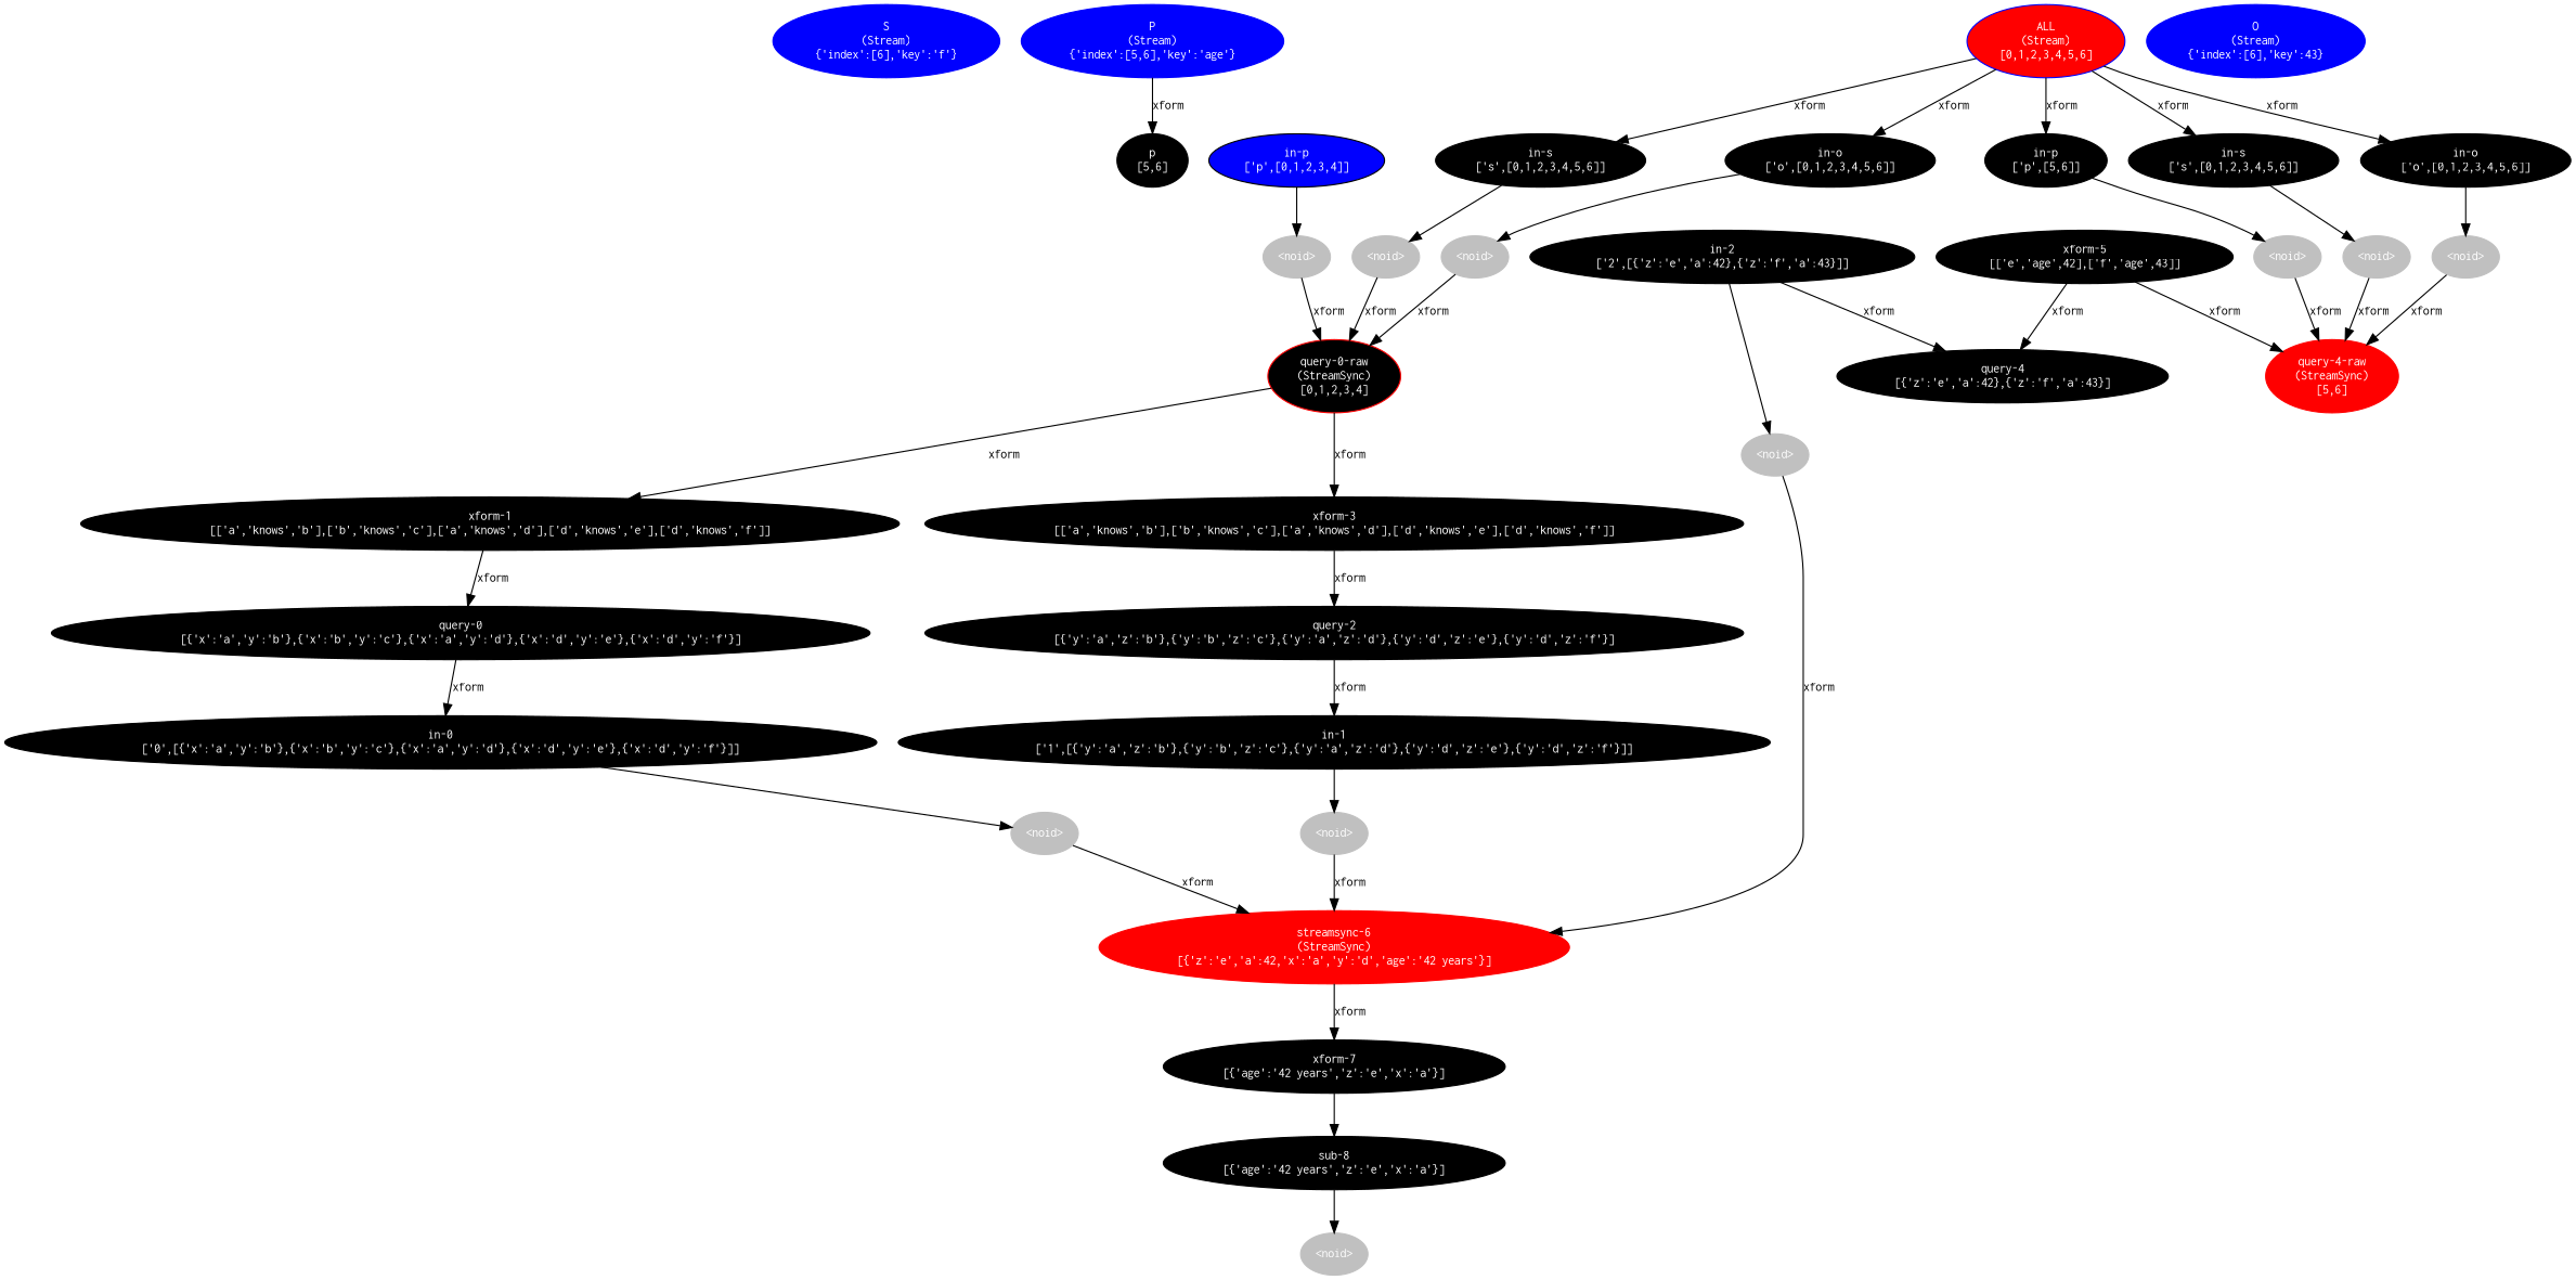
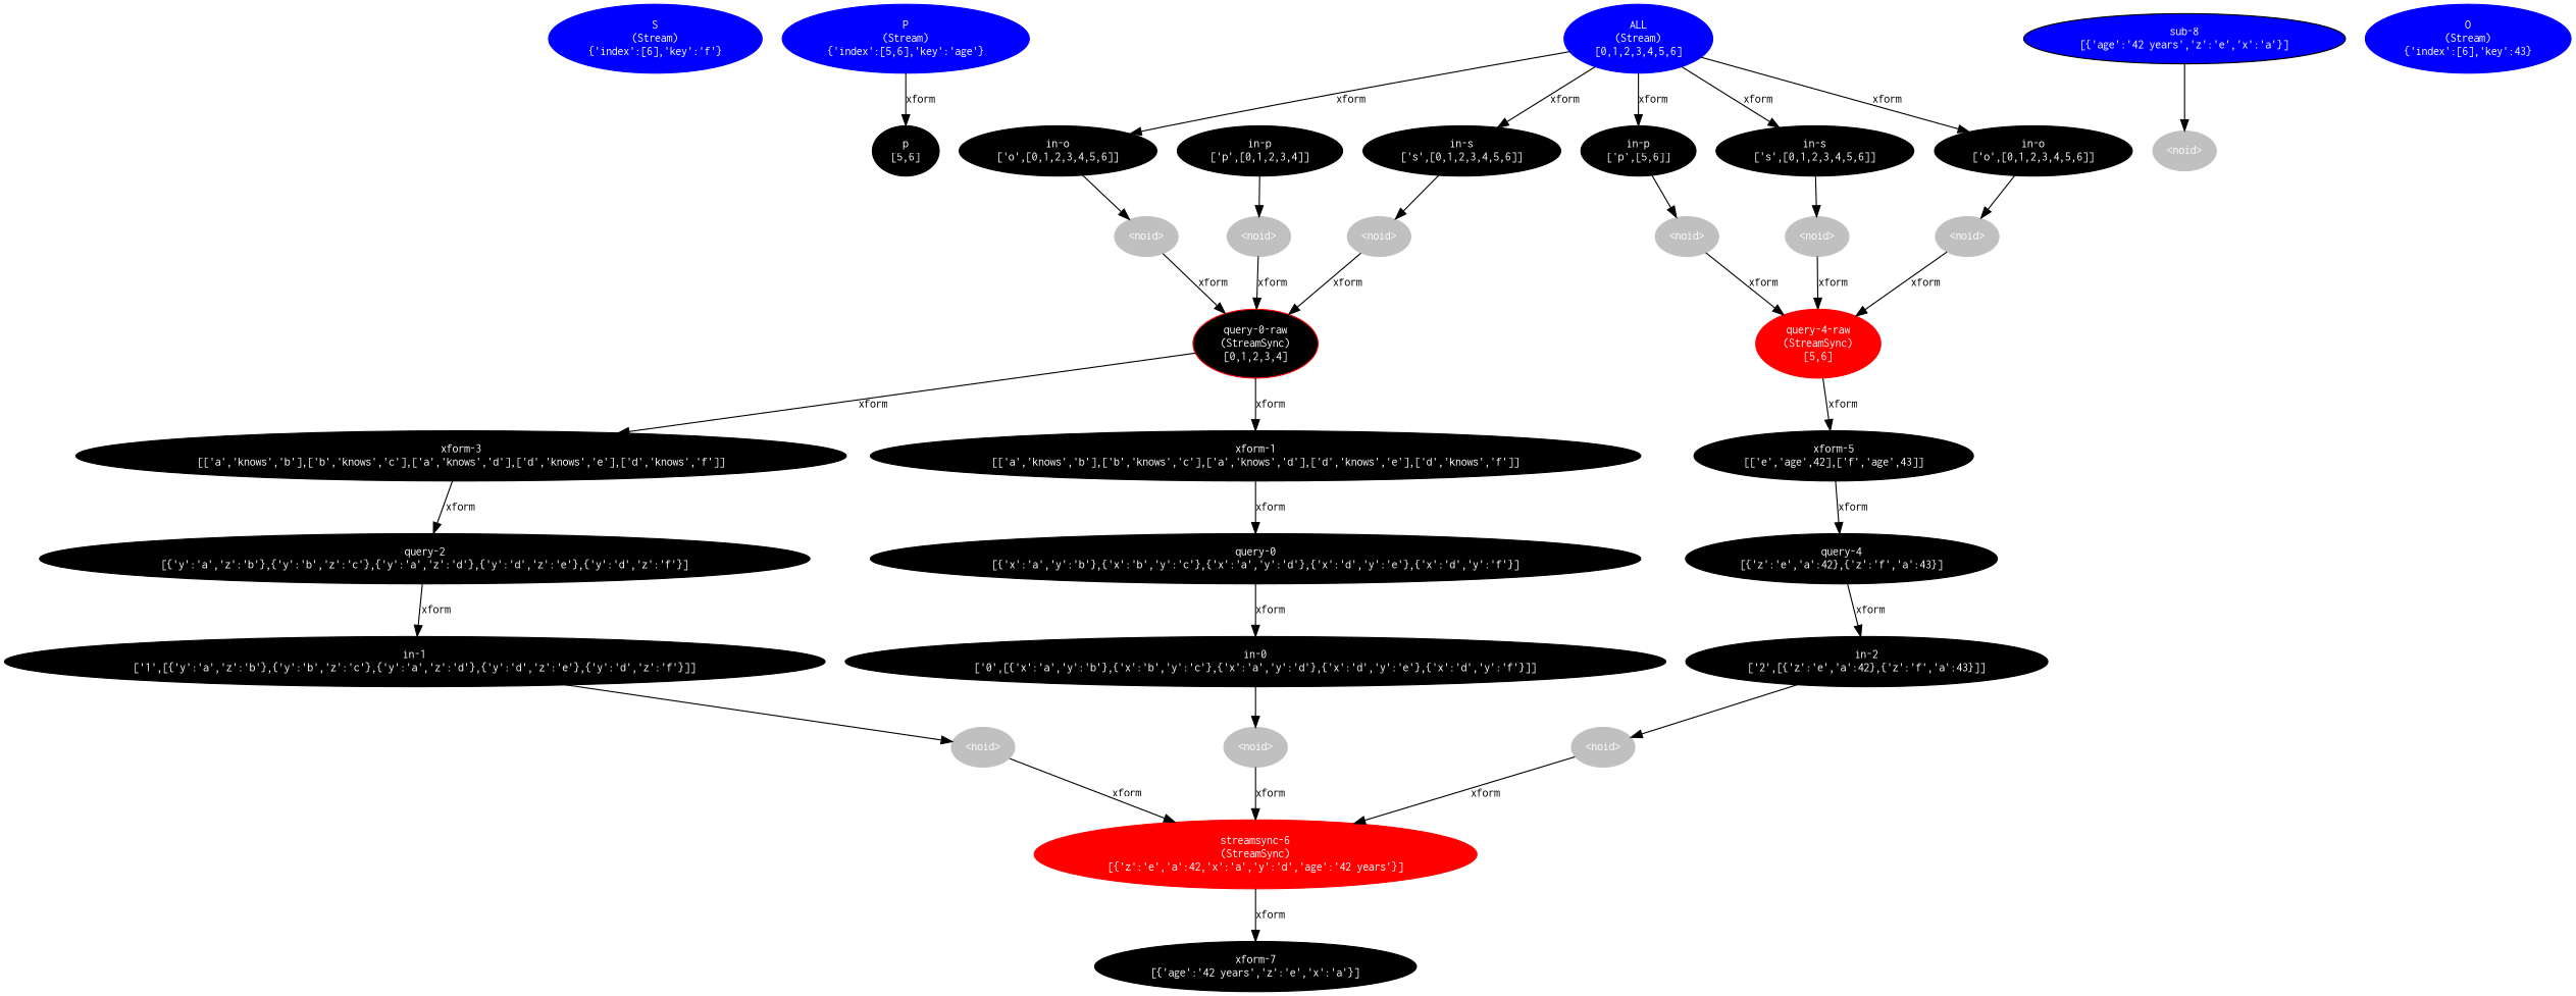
  digraph {
    node [color=black fontcolor=white fontname=Inconsolata fontsize=11 style=filled]
    edge [fontname=Inconsolata fontsize=11]
    n1 [color=blue label="S\n(Stream)\n{'index':[6],'key':'f'}"]
    n2 [color=blue label="P\n(Stream)\n{'index':[5,6],'key':'age'}"]
    n3 [label="p\n[5,6]"]
-   n4 [label="in-p\n['p',[0,1,2,3,4]]" fillcolor=blue]
+   n4 [label="in-p\n['p',[0,1,2,3,4]]"]
    n5 [color=gray label="<noid>"]
    n6 [color=red fillcolor=black label="query-0-raw\n(StreamSync)\n[0,1,2,3,4]"]
    n7 [label="xform-1\n[['a','knows','b'],['b','knows','c'],['a','knows','d'],['d','knows','e'],['d','knows','f']]"]
    n8 [label="xform-3\n[['a','knows','b'],['b','knows','c'],['a','knows','d'],['d','knows','e'],['d','knows','f']]"]
    n9 [label="query-0\n[{'x':'a','y':'b'},{'x':'b','y':'c'},{'x':'a','y':'d'},{'x':'d','y':'e'},{'x':'d','y':'f'}]"]
    n10 [label="query-2\n[{'y':'a','z':'b'},{'y':'b','z':'c'},{'y':'a','z':'d'},{'y':'d','z':'e'},{'y':'d','z':'f'}]"]
    n11 [label="in-0\n['0',[{'x':'a','y':'b'},{'x':'b','y':'c'},{'x':'a','y':'d'},{'x':'d','y':'e'},{'x':'d','y':'f'}]]"]
    n12 [color=gray label="<noid>"]
    n13 [color=red label="streamsync-6\n(StreamSync)\n[{'z':'e','a':42,'x':'a','y':'d','age':'42 years'}]"]
    n14 [label="xform-7\n[{'age':'42 years','z':'e','x':'a'}]"]
-   n15 [label="sub-8\n[{'age':'42 years','z':'e','x':'a'}]"]
+   n15 [label="sub-8\n[{'age':'42 years','z':'e','x':'a'}]" fillcolor=blue]
    n16 [color=gray label="<noid>"]
    n17 [label="in-1\n['1',[{'y':'a','z':'b'},{'y':'b','z':'c'},{'y':'a','z':'d'},{'y':'d','z':'e'},{'y':'d','z':'f'}]]"]
    n18 [color=gray label="<noid>"]
    n19 [label="in-p\n['p',[5,6]]"]
    n20 [color=gray label="<noid>"]
    n21 [color=red label="query-4-raw\n(StreamSync)\n[5,6]"]
    n22 [label="xform-5\n[['e','age',42],['f','age',43]]"]
    n23 [label="query-4\n[{'z':'e','a':42},{'z':'f','a':43}]"]
    n24 [label="in-2\n['2',[{'z':'e','a':42},{'z':'f','a':43}]]"]
    n25 [color=gray label="<noid>"]
    n26 [color=blue label="O\n(Stream)\n{'index':[6],'key':43}"]
-   n27 [color=blue label="ALL\n(Stream)\n[0,1,2,3,4,5,6]" fillcolor=red]
+   n27 [color=blue label="ALL\n(Stream)\n[0,1,2,3,4,5,6]"]
    n28 [label="in-s\n['s',[0,1,2,3,4,5,6]]"]
    n29 [label="in-o\n['o',[0,1,2,3,4,5,6]]"]
    n30 [label="in-s\n['s',[0,1,2,3,4,5,6]]"]
    n31 [label="in-o\n['o',[0,1,2,3,4,5,6]]"]
    n32 [color=gray label="<noid>"]
    n33 [color=gray label="<noid>"]
    n34 [color=gray label="<noid>"]
    n35 [color=gray label="<noid>"]
    n2 -> n3 [label=xform]
    n4 -> n5
    n5 -> n6 [label=xform]
    n6 -> n7 [label=xform]
    n6 -> n8 [label=xform]
    n7 -> n9 [label=xform]
    n8 -> n10 [label=xform]
    n9 -> n11 [label=xform]
    n10 -> n17 [label=xform]
    n11 -> n12
    n12 -> n13 [label=xform]
    n13 -> n14 [label=xform]
-   n14 -> n15
    n15 -> n16
    n17 -> n18
    n18 -> n13 [label=xform]
    n19 -> n20
    n20 -> n21 [label=xform]
-   n22 -> n21 [label=xform]
+   n21 -> n22 [label=xform]
    n22 -> n23 [label=xform]
-   n24 -> n23 [label=xform]
+   n23 -> n24 [label=xform]
    n24 -> n25
    n25 -> n13 [label=xform]
    n27 -> n19 [label=xform]
    n27 -> n28 [label=xform]
    n27 -> n29 [label=xform]
    n27 -> n30 [label=xform]
    n27 -> n31 [label=xform]
    n28 -> n32
    n29 -> n33
    n30 -> n34
    n31 -> n35
    n32 -> n6 [label=xform]
    n33 -> n6 [label=xform]
    n34 -> n21 [label=xform]
    n35 -> n21 [label=xform]
  }
